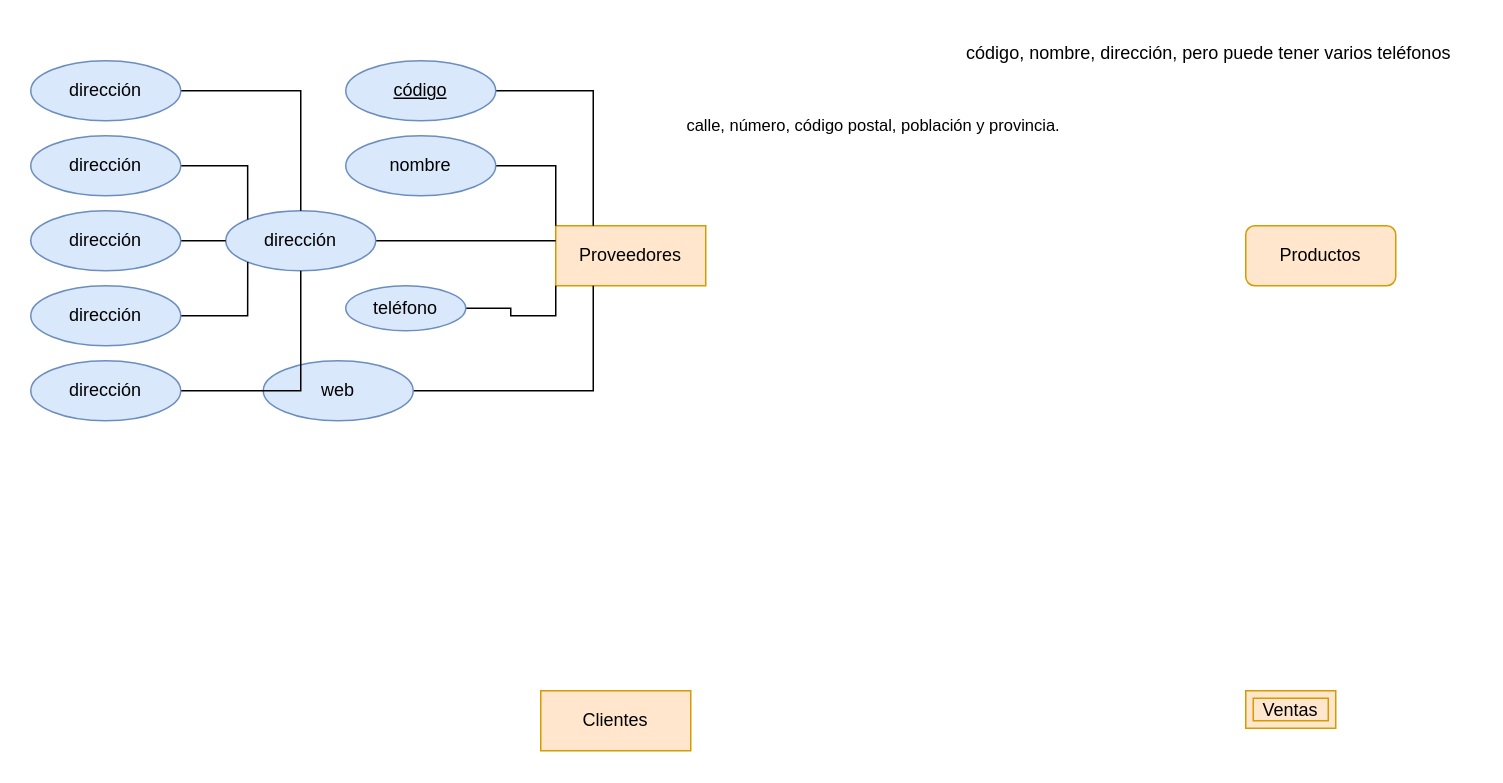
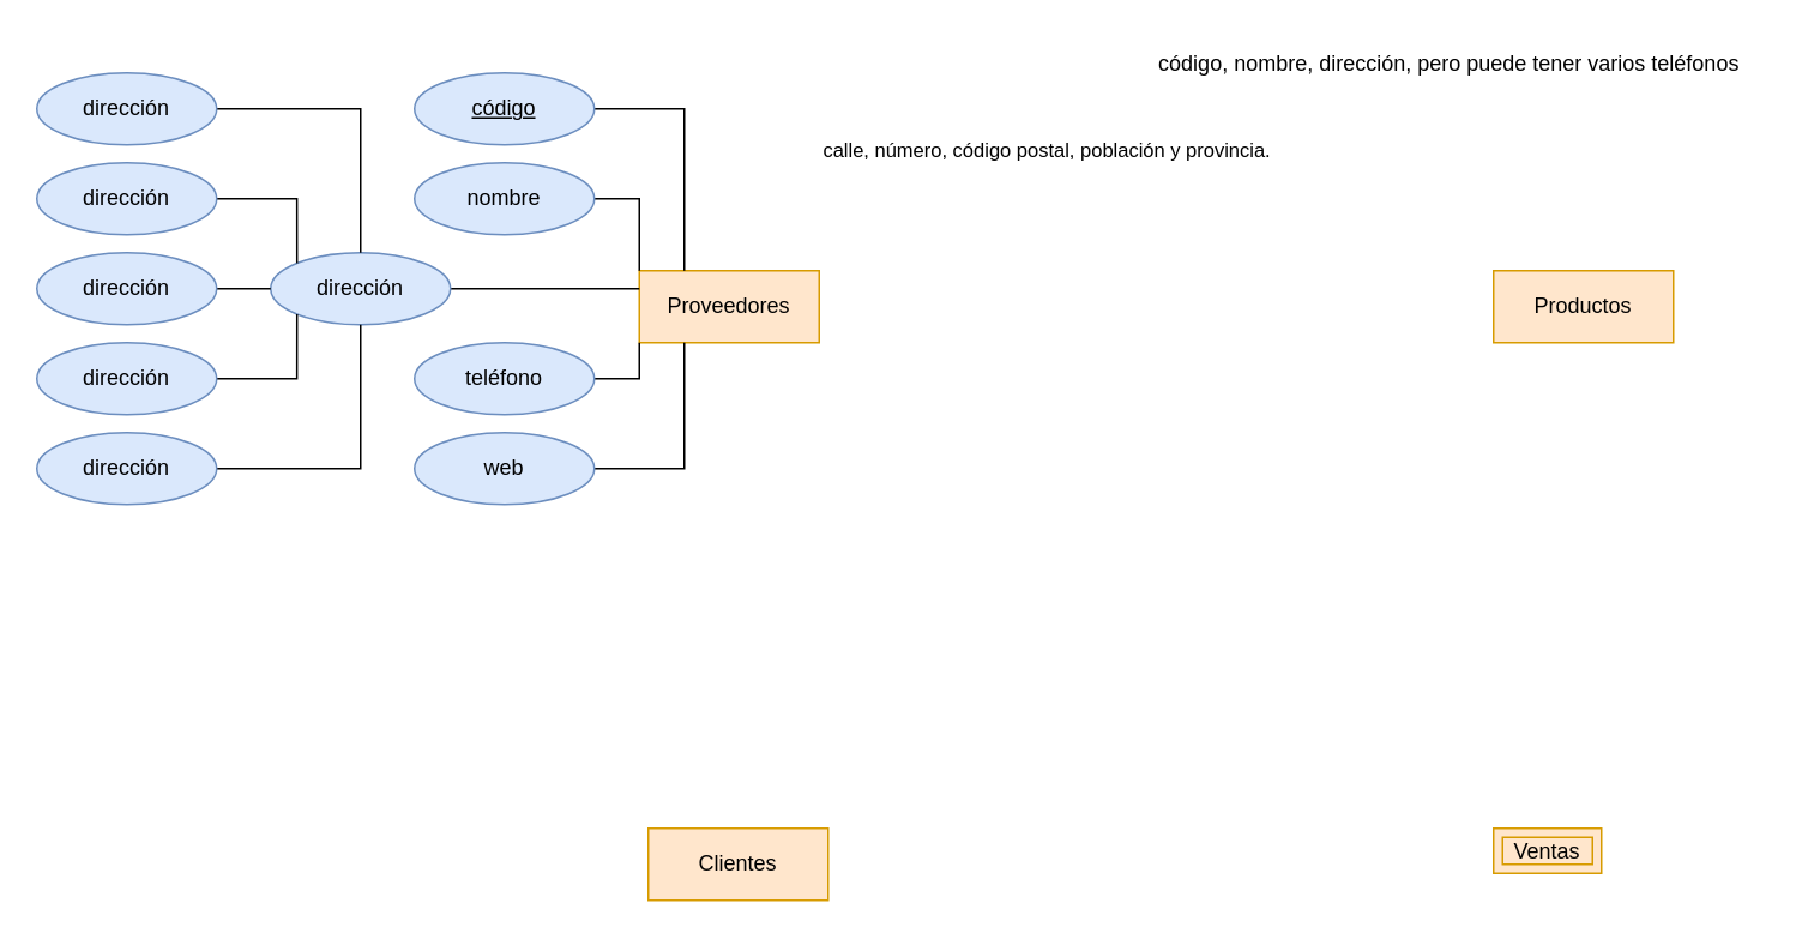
  <mxCell id="0" />
  <mxCell id="1" parent="0" />
- <mxCell id="2" value="Proveedores" style="whiteSpace=wrap;html=1;align=center;fillColor=#ffe6cc;strokeColor=#d79b00;" vertex="1" parent="1"><mxGeometry x="370" y="150" width="100" height="40" as="geometry" /></mxCell>
+ <mxCell id="2" value="Proveedores" style="whiteSpace=wrap;html=1;align=center;fillColor=#ffe6cc;strokeColor=#d79b00;" vertex="1" parent="1"><mxGeometry x="355" y="150" width="100" height="40" as="geometry" /></mxCell>
  <mxCell id="3" value="Clientes" style="whiteSpace=wrap;html=1;align=center;fillColor=#ffe6cc;strokeColor=#d79b00;" vertex="1" parent="1"><mxGeometry x="360" y="460" width="100" height="40" as="geometry" /></mxCell>
- <mxCell id="4" value="Productos" style="whiteSpace=wrap;html=1;align=center;fillColor=#ffe6cc;strokeColor=#d79b00;rounded=1;" vertex="1" parent="1"><mxGeometry x="830" y="150" width="100" height="40" as="geometry" /></mxCell>
+ <mxCell id="4" value="Productos" style="whiteSpace=wrap;html=1;align=center;fillColor=#ffe6cc;strokeColor=#d79b00;" vertex="1" parent="1"><mxGeometry x="830" y="150" width="100" height="40" as="geometry" /></mxCell>
  <mxCell id="5" value="Ventas" style="shape=ext;margin=3;double=1;whiteSpace=wrap;html=1;align=center;fillColor=#ffe6cc;strokeColor=#d79b00;" vertex="1" parent="1"><mxGeometry x="830" y="460" width="60" height="25" as="geometry" /></mxCell>
  <mxCell id="6" value="código, nombre, dirección, pero puede tener varios teléfonos" style="text;html=1;align=center;verticalAlign=middle;resizable=0;points=[];autosize=1;strokeColor=none;fillColor=none;" vertex="1" parent="1"><mxGeometry x="630" y="20" width="350" height="30" as="geometry" /></mxCell>
  <mxCell id="7" style="edgeStyle=orthogonalEdgeStyle;rounded=0;orthogonalLoop=1;jettySize=auto;html=1;exitX=1;exitY=0.5;exitDx=0;exitDy=0;entryX=0.25;entryY=0;entryDx=0;entryDy=0;endArrow=none;endFill=0;" edge="1" parent="1" source="8" target="2"><mxGeometry relative="1" as="geometry" /></mxCell>
  <mxCell id="8" value="código" style="ellipse;whiteSpace=wrap;html=1;align=center;fillColor=#dae8fc;strokeColor=#6c8ebf;fontStyle=4" vertex="1" parent="1"><mxGeometry x="230" y="40" width="100" height="40" as="geometry" /></mxCell>
  <mxCell id="9" style="edgeStyle=orthogonalEdgeStyle;shape=connector;rounded=0;orthogonalLoop=1;jettySize=auto;html=1;exitX=1;exitY=0.5;exitDx=0;exitDy=0;entryX=0;entryY=0;entryDx=0;entryDy=0;labelBackgroundColor=default;strokeColor=default;align=center;verticalAlign=middle;fontFamily=Helvetica;fontSize=11;fontColor=default;endArrow=none;endFill=0;" edge="1" parent="1" source="10" target="2"><mxGeometry relative="1" as="geometry" /></mxCell>
  <mxCell id="10" value="nombre" style="ellipse;whiteSpace=wrap;html=1;align=center;fillColor=#dae8fc;strokeColor=#6c8ebf;" vertex="1" parent="1"><mxGeometry x="230" y="90" width="100" height="40" as="geometry" /></mxCell>
  <mxCell id="11" style="edgeStyle=orthogonalEdgeStyle;shape=connector;rounded=0;orthogonalLoop=1;jettySize=auto;html=1;exitX=1;exitY=0.5;exitDx=0;exitDy=0;entryX=0;entryY=1;entryDx=0;entryDy=0;labelBackgroundColor=default;strokeColor=default;align=center;verticalAlign=middle;fontFamily=Helvetica;fontSize=11;fontColor=default;endArrow=none;endFill=0;" edge="1" parent="1" source="12" target="2"><mxGeometry relative="1" as="geometry" /></mxCell>
- <mxCell id="12" value="teléfono" style="ellipse;whiteSpace=wrap;html=1;align=center;fillColor=#dae8fc;strokeColor=#6c8ebf;" vertex="1" parent="1"><mxGeometry x="230" y="190" width="80" height="30" as="geometry" /></mxCell>
+ <mxCell id="12" value="teléfono" style="ellipse;whiteSpace=wrap;html=1;align=center;fillColor=#dae8fc;strokeColor=#6c8ebf;" vertex="1" parent="1"><mxGeometry x="230" y="190" width="100" height="40" as="geometry" /></mxCell>
  <mxCell id="13" style="edgeStyle=orthogonalEdgeStyle;shape=connector;rounded=0;orthogonalLoop=1;jettySize=auto;html=1;exitX=1;exitY=0.5;exitDx=0;exitDy=0;entryX=0;entryY=0.25;entryDx=0;entryDy=0;labelBackgroundColor=default;strokeColor=default;align=center;verticalAlign=middle;fontFamily=Helvetica;fontSize=11;fontColor=default;endArrow=none;endFill=0;" edge="1" parent="1" source="14" target="2"><mxGeometry relative="1" as="geometry" /></mxCell>
  <mxCell id="14" value="dirección" style="ellipse;whiteSpace=wrap;html=1;align=center;fillColor=#dae8fc;strokeColor=#6c8ebf;" vertex="1" parent="1"><mxGeometry x="150" y="140" width="100" height="40" as="geometry" /></mxCell>
  <mxCell id="15" style="edgeStyle=orthogonalEdgeStyle;shape=connector;rounded=0;orthogonalLoop=1;jettySize=auto;html=1;exitX=1;exitY=0.5;exitDx=0;exitDy=0;entryX=0.25;entryY=1;entryDx=0;entryDy=0;labelBackgroundColor=default;strokeColor=default;align=center;verticalAlign=middle;fontFamily=Helvetica;fontSize=11;fontColor=default;endArrow=none;endFill=0;" edge="1" parent="1" source="16" target="2"><mxGeometry relative="1" as="geometry" /></mxCell>
- <mxCell id="16" value="web" style="ellipse;whiteSpace=wrap;html=1;align=center;fillColor=#dae8fc;strokeColor=#6c8ebf;" vertex="1" parent="1"><mxGeometry x="175" y="240" width="100" height="40" as="geometry" /></mxCell>
+ <mxCell id="16" value="web" style="ellipse;whiteSpace=wrap;html=1;align=center;fillColor=#dae8fc;strokeColor=#6c8ebf;" vertex="1" parent="1"><mxGeometry x="230" y="240" width="100" height="40" as="geometry" /></mxCell>
  <mxCell id="17" value="&amp;nbsp;calle, número, código postal, población y provincia." style="text;html=1;align=center;verticalAlign=middle;resizable=0;points=[];autosize=1;strokeColor=none;fillColor=none;fontSize=11;fontFamily=Helvetica;fontColor=default;" vertex="1" parent="1"><mxGeometry x="440" y="68" width="280" height="30" as="geometry" /></mxCell>
  <mxCell id="18" style="edgeStyle=orthogonalEdgeStyle;shape=connector;rounded=0;orthogonalLoop=1;jettySize=auto;html=1;exitX=1;exitY=0.5;exitDx=0;exitDy=0;entryX=0.5;entryY=0;entryDx=0;entryDy=0;labelBackgroundColor=default;strokeColor=default;align=center;verticalAlign=middle;fontFamily=Helvetica;fontSize=11;fontColor=default;endArrow=none;endFill=0;" edge="1" parent="1" source="19" target="14"><mxGeometry relative="1" as="geometry" /></mxCell>
  <mxCell id="19" value="dirección" style="ellipse;whiteSpace=wrap;html=1;align=center;fillColor=#dae8fc;strokeColor=#6c8ebf;" vertex="1" parent="1"><mxGeometry x="20" y="40" width="100" height="40" as="geometry" /></mxCell>
  <mxCell id="20" style="edgeStyle=orthogonalEdgeStyle;shape=connector;rounded=0;orthogonalLoop=1;jettySize=auto;html=1;exitX=1;exitY=0.5;exitDx=0;exitDy=0;entryX=0;entryY=0;entryDx=0;entryDy=0;labelBackgroundColor=default;strokeColor=default;align=center;verticalAlign=middle;fontFamily=Helvetica;fontSize=11;fontColor=default;endArrow=none;endFill=0;" edge="1" parent="1" source="21" target="14"><mxGeometry relative="1" as="geometry" /></mxCell>
  <mxCell id="21" value="dirección" style="ellipse;whiteSpace=wrap;html=1;align=center;fillColor=#dae8fc;strokeColor=#6c8ebf;" vertex="1" parent="1"><mxGeometry x="20" y="90" width="100" height="40" as="geometry" /></mxCell>
  <mxCell id="22" style="edgeStyle=orthogonalEdgeStyle;shape=connector;rounded=0;orthogonalLoop=1;jettySize=auto;html=1;exitX=1;exitY=0.5;exitDx=0;exitDy=0;entryX=0;entryY=0.5;entryDx=0;entryDy=0;labelBackgroundColor=default;strokeColor=default;align=center;verticalAlign=middle;fontFamily=Helvetica;fontSize=11;fontColor=default;endArrow=none;endFill=0;" edge="1" parent="1" source="23" target="14"><mxGeometry relative="1" as="geometry" /></mxCell>
  <mxCell id="23" value="dirección" style="ellipse;whiteSpace=wrap;html=1;align=center;fillColor=#dae8fc;strokeColor=#6c8ebf;" vertex="1" parent="1"><mxGeometry x="20" y="140" width="100" height="40" as="geometry" /></mxCell>
  <mxCell id="24" style="edgeStyle=orthogonalEdgeStyle;shape=connector;rounded=0;orthogonalLoop=1;jettySize=auto;html=1;exitX=1;exitY=0.5;exitDx=0;exitDy=0;entryX=0;entryY=1;entryDx=0;entryDy=0;labelBackgroundColor=default;strokeColor=default;align=center;verticalAlign=middle;fontFamily=Helvetica;fontSize=11;fontColor=default;endArrow=none;endFill=0;" edge="1" parent="1" source="25" target="14"><mxGeometry relative="1" as="geometry" /></mxCell>
  <mxCell id="25" value="dirección" style="ellipse;whiteSpace=wrap;html=1;align=center;fillColor=#dae8fc;strokeColor=#6c8ebf;" vertex="1" parent="1"><mxGeometry x="20" y="190" width="100" height="40" as="geometry" /></mxCell>
  <mxCell id="26" style="edgeStyle=orthogonalEdgeStyle;shape=connector;rounded=0;orthogonalLoop=1;jettySize=auto;html=1;exitX=1;exitY=0.5;exitDx=0;exitDy=0;entryX=0.5;entryY=1;entryDx=0;entryDy=0;labelBackgroundColor=default;strokeColor=default;align=center;verticalAlign=middle;fontFamily=Helvetica;fontSize=11;fontColor=default;endArrow=none;endFill=0;" edge="1" parent="1" source="27" target="14"><mxGeometry relative="1" as="geometry" /></mxCell>
  <mxCell id="27" value="dirección" style="ellipse;whiteSpace=wrap;html=1;align=center;fillColor=#dae8fc;strokeColor=#6c8ebf;" vertex="1" parent="1"><mxGeometry x="20" y="240" width="100" height="40" as="geometry" /></mxCell>
